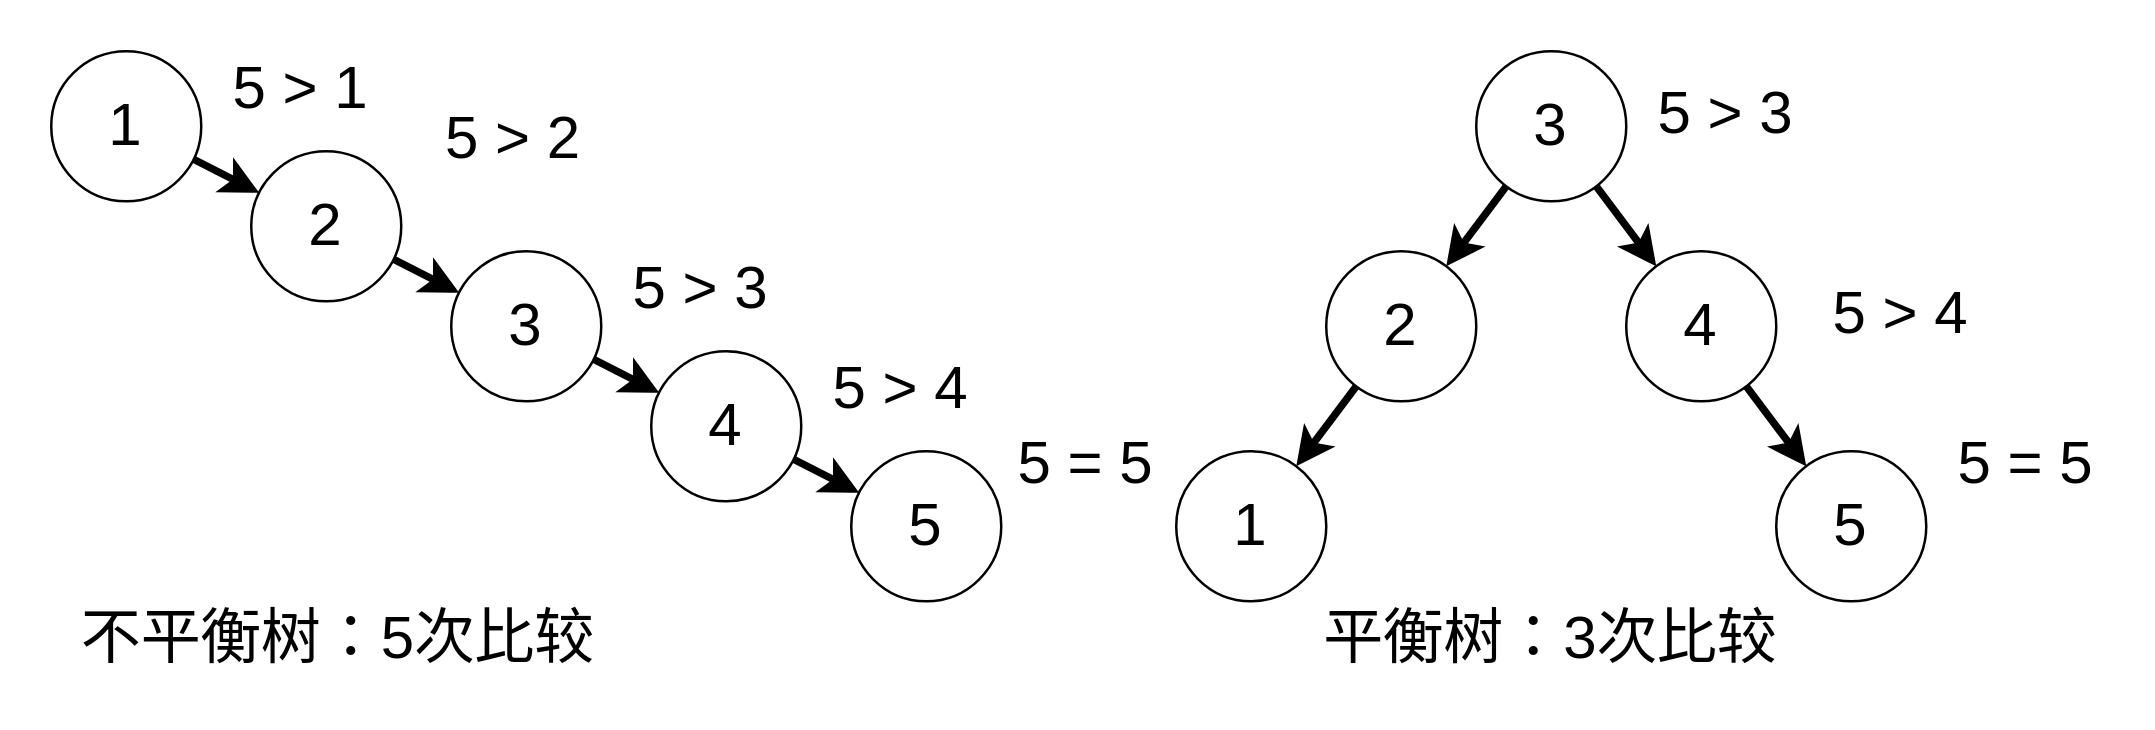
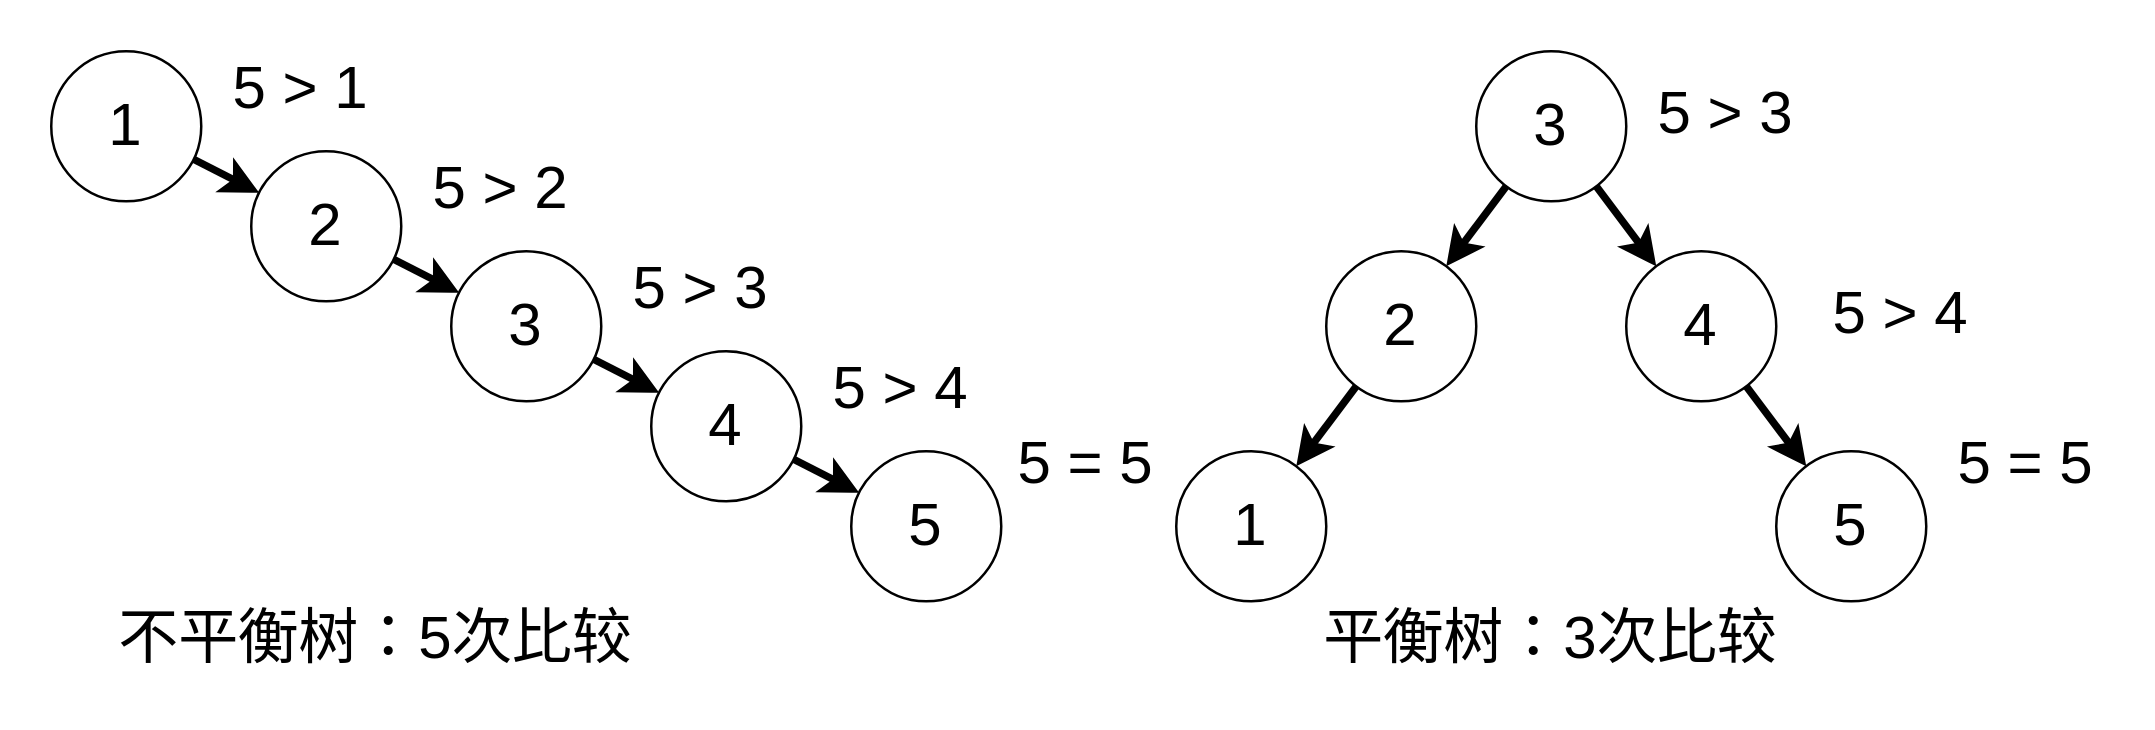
  <mxCell id="0" />
  <mxCell id="1" parent="0" />
  <mxCell id="2" value="" style="rounded=0;orthogonalLoop=1;jettySize=auto;html=1;fontSize=24;strokeWidth=3;" parent="1" source="3" target="5" edge="1"><mxGeometry relative="1" as="geometry" /></mxCell>
  <mxCell id="3" value="1" style="ellipse;whiteSpace=wrap;html=1;aspect=fixed;fontSize=24;" parent="1" vertex="1"><mxGeometry width="60" height="60" as="geometry" x="20" y="20" /></mxCell>
  <mxCell id="4" style="rounded=0;orthogonalLoop=1;jettySize=auto;html=1;fontSize=24;strokeWidth=3;" parent="1" source="5" target="7" edge="1"><mxGeometry relative="1" as="geometry" /></mxCell>
  <mxCell id="5" value="2" style="ellipse;whiteSpace=wrap;html=1;fontSize=24;" parent="1" vertex="1"><mxGeometry x="100" y="60" width="60" height="60" as="geometry" /></mxCell>
  <mxCell id="6" style="rounded=0;orthogonalLoop=1;jettySize=auto;html=1;fontSize=24;strokeWidth=3;" parent="1" source="7" target="9" edge="1"><mxGeometry relative="1" as="geometry" /></mxCell>
  <mxCell id="7" value="3" style="ellipse;whiteSpace=wrap;html=1;aspect=fixed;fontSize=24;" parent="1" vertex="1"><mxGeometry x="180" y="100" width="60" height="60" as="geometry" /></mxCell>
  <mxCell id="8" style="rounded=0;orthogonalLoop=1;jettySize=auto;html=1;fontSize=24;strokeWidth=3;" parent="1" source="9" target="10" edge="1"><mxGeometry relative="1" as="geometry" /></mxCell>
  <mxCell id="9" value="4" style="ellipse;whiteSpace=wrap;html=1;aspect=fixed;fontSize=24;" parent="1" vertex="1"><mxGeometry x="260" y="140" width="60" height="60" as="geometry" /></mxCell>
  <mxCell id="10" value="5" style="ellipse;whiteSpace=wrap;html=1;aspect=fixed;fontSize=24;" parent="1" vertex="1"><mxGeometry x="340" y="180" width="60" height="60" as="geometry" /></mxCell>
  <mxCell id="11" value="5 &amp;gt; 1" style="text;html=1;strokeColor=none;fillColor=none;align=center;verticalAlign=middle;whiteSpace=wrap;rounded=0;fontSize=24;" parent="1" vertex="1"><mxGeometry x="90" width="60" height="30" as="geometry" y="20" /></mxCell>
- <mxCell id="12" value="5 &amp;gt; 2" style="text;html=1;strokeColor=none;fillColor=none;align=center;verticalAlign=middle;whiteSpace=wrap;rounded=0;fontSize=24;" parent="1" vertex="1"><mxGeometry x="175" y="40" width="60" height="30" as="geometry" /></mxCell>
+ <mxCell id="12" value="5 &amp;gt; 2" style="text;html=1;strokeColor=none;fillColor=none;align=center;verticalAlign=middle;whiteSpace=wrap;rounded=0;fontSize=24;" parent="1" vertex="1"><mxGeometry x="170" y="60" width="60" height="30" as="geometry" /></mxCell>
  <mxCell id="13" value="5 &amp;gt; 3" style="text;html=1;strokeColor=none;fillColor=none;align=center;verticalAlign=middle;whiteSpace=wrap;rounded=0;fontSize=24;" parent="1" vertex="1"><mxGeometry x="250" y="100" width="60" height="30" as="geometry" /></mxCell>
  <mxCell id="14" value="5 &amp;gt; 4" style="text;html=1;strokeColor=none;fillColor=none;align=center;verticalAlign=middle;whiteSpace=wrap;rounded=0;fontSize=24;" parent="1" vertex="1"><mxGeometry x="330" y="140" width="60" height="30" as="geometry" /></mxCell>
- <mxCell id="15" value="&lt;font style=&quot;font-size: 24px;&quot;&gt;不平衡树：5次比较&lt;/font&gt;" style="text;html=1;strokeColor=none;fillColor=none;align=center;verticalAlign=middle;whiteSpace=wrap;rounded=0;" parent="1" vertex="1"><mxGeometry x="25" y="240" width="220" height="30" as="geometry" /></mxCell>
+ <mxCell id="15" value="&lt;font style=&quot;font-size: 24px;&quot;&gt;不平衡树：5次比较&lt;/font&gt;" style="text;html=1;strokeColor=none;fillColor=none;align=center;verticalAlign=middle;whiteSpace=wrap;rounded=0;" parent="1" vertex="1"><mxGeometry x="40" y="240" width="220" height="30" as="geometry" /></mxCell>
  <mxCell id="16" style="rounded=0;orthogonalLoop=1;jettySize=auto;html=1;strokeColor=default;strokeWidth=3;" parent="1" source="18" target="20" edge="1"><mxGeometry relative="1" as="geometry" /></mxCell>
  <mxCell id="17" style="rounded=0;orthogonalLoop=1;jettySize=auto;html=1;strokeColor=default;strokeWidth=3;" parent="1" source="18" target="22" edge="1"><mxGeometry relative="1" as="geometry" /></mxCell>
  <mxCell id="18" value="3" style="ellipse;whiteSpace=wrap;html=1;aspect=fixed;fontSize=24;" parent="1" vertex="1"><mxGeometry x="590" width="60" height="60" as="geometry" y="20" /></mxCell>
  <mxCell id="19" style="rounded=0;orthogonalLoop=1;jettySize=auto;html=1;strokeColor=default;strokeWidth=3;" parent="1" source="20" target="23" edge="1"><mxGeometry relative="1" as="geometry" /></mxCell>
  <mxCell id="20" value="2" style="ellipse;whiteSpace=wrap;html=1;aspect=fixed;fontSize=24;" parent="1" vertex="1"><mxGeometry x="530" y="100" width="60" height="60" as="geometry" /></mxCell>
  <mxCell id="21" style="rounded=0;orthogonalLoop=1;jettySize=auto;html=1;strokeColor=default;strokeWidth=3;" parent="1" source="22" target="24" edge="1"><mxGeometry relative="1" as="geometry" /></mxCell>
  <mxCell id="22" value="4" style="ellipse;whiteSpace=wrap;html=1;aspect=fixed;fontSize=24;" parent="1" vertex="1"><mxGeometry x="650" y="100" width="60" height="60" as="geometry" /></mxCell>
  <mxCell id="23" value="1" style="ellipse;whiteSpace=wrap;html=1;aspect=fixed;fontSize=24;" parent="1" vertex="1"><mxGeometry x="470" y="180" width="60" height="60" as="geometry" /></mxCell>
  <mxCell id="24" value="5" style="ellipse;whiteSpace=wrap;html=1;aspect=fixed;fontSize=24;" parent="1" vertex="1"><mxGeometry x="710" y="180" width="60" height="60" as="geometry" /></mxCell>
  <mxCell id="25" value="5 &amp;gt; 3" style="text;html=1;strokeColor=none;fillColor=none;align=center;verticalAlign=middle;whiteSpace=wrap;rounded=0;fontSize=24;" parent="1" vertex="1"><mxGeometry x="660" y="30" width="60" height="30" as="geometry" /></mxCell>
  <mxCell id="26" value="5 &amp;gt; 4" style="text;html=1;strokeColor=none;fillColor=none;align=center;verticalAlign=middle;whiteSpace=wrap;rounded=0;fontSize=24;" parent="1" vertex="1"><mxGeometry x="730" y="110" width="60" height="30" as="geometry" /></mxCell>
  <mxCell id="27" value="&lt;font style=&quot;font-size: 24px;&quot;&gt;平衡树：3次比较&lt;/font&gt;" style="text;html=1;strokeColor=none;fillColor=none;align=center;verticalAlign=middle;whiteSpace=wrap;rounded=0;" parent="1" vertex="1"><mxGeometry x="510" y="240" width="220" height="30" as="geometry" /></mxCell>
  <mxCell id="28" value="5 = 5" style="text;html=1;strokeColor=none;fillColor=none;align=center;verticalAlign=middle;whiteSpace=wrap;rounded=0;fontSize=24;" parent="1" vertex="1"><mxGeometry x="403.5" y="170" width="60" height="30" as="geometry" /></mxCell>
  <mxCell id="29" value="5 = 5" style="text;html=1;strokeColor=none;fillColor=none;align=center;verticalAlign=middle;whiteSpace=wrap;rounded=0;fontSize=24;" parent="1" vertex="1"><mxGeometry x="780" y="170" width="60" height="30" as="geometry" /></mxCell>
